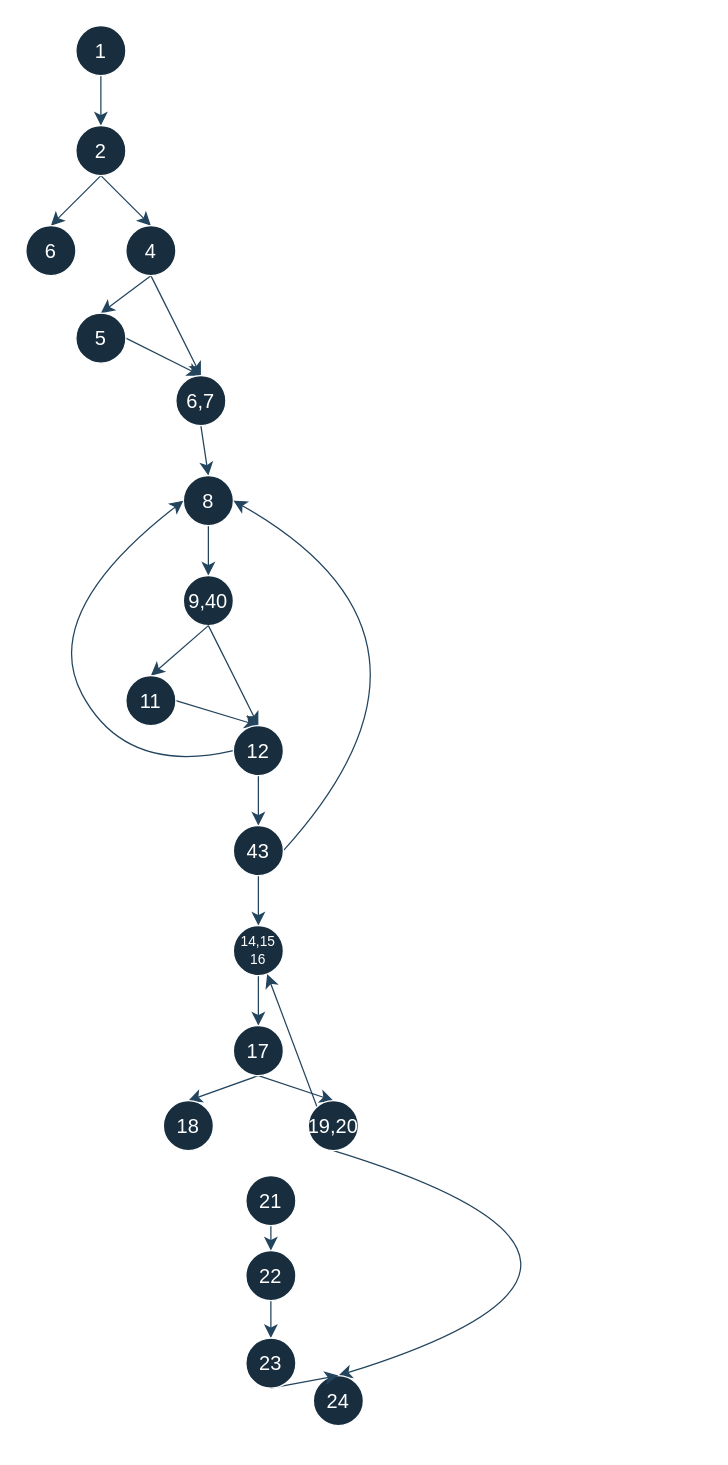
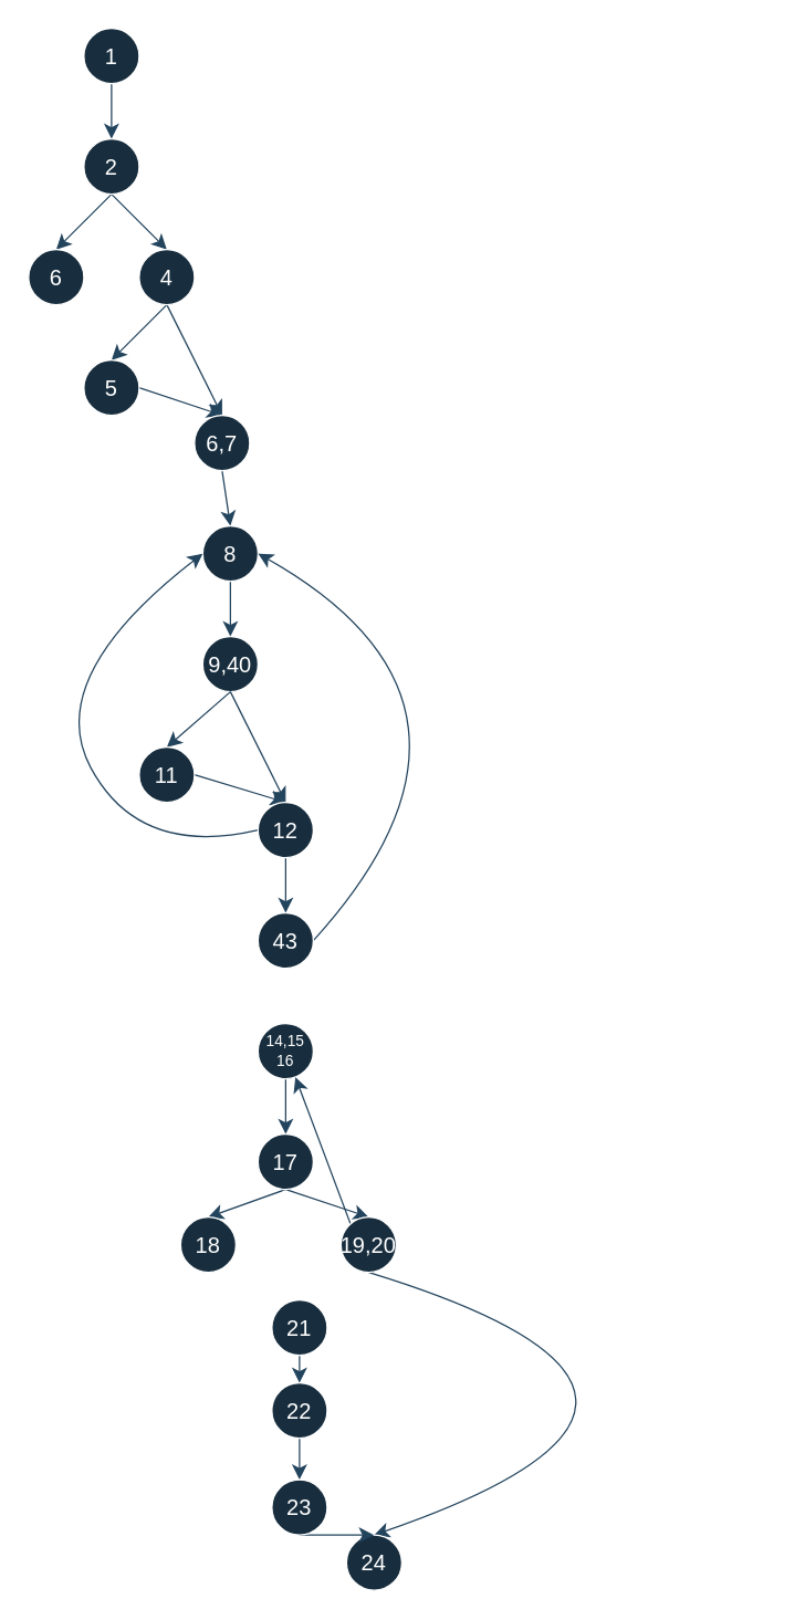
  <mxCell id="0" />
  <mxCell id="1" parent="0" />
  <mxCell id="2" style="edgeStyle=none;curved=1;rounded=0;orthogonalLoop=1;jettySize=auto;html=1;exitX=0.5;exitY=1;exitDx=0;exitDy=0;entryX=0.5;entryY=0;entryDx=0;entryDy=0;fontSize=12;startSize=8;endSize=8;labelBackgroundColor=none;strokeColor=#23445D;fontColor=default;" edge="1" parent="1" source="3" target="6"><mxGeometry relative="1" as="geometry" /></mxCell>
  <mxCell id="3" value="1" style="ellipse;whiteSpace=wrap;html=1;aspect=fixed;fontSize=16;labelBackgroundColor=none;fillColor=#182E3E;strokeColor=#FFFFFF;fontColor=#FFFFFF;" vertex="1" parent="1"><mxGeometry x="60" width="40" height="40" as="geometry" y="20" /></mxCell>
  <mxCell id="4" style="edgeStyle=none;curved=1;rounded=0;orthogonalLoop=1;jettySize=auto;html=1;exitX=0.5;exitY=1;exitDx=0;exitDy=0;entryX=0.5;entryY=0;entryDx=0;entryDy=0;fontSize=12;startSize=8;endSize=8;labelBackgroundColor=none;strokeColor=#23445D;fontColor=default;" edge="1" parent="1" source="6" target="7"><mxGeometry relative="1" as="geometry" /></mxCell>
  <mxCell id="5" style="edgeStyle=none;curved=1;rounded=0;orthogonalLoop=1;jettySize=auto;html=1;exitX=0.5;exitY=1;exitDx=0;exitDy=0;entryX=0.5;entryY=0;entryDx=0;entryDy=0;fontSize=12;startSize=8;endSize=8;labelBackgroundColor=none;strokeColor=#23445D;fontColor=default;" edge="1" parent="1" source="6" target="10"><mxGeometry relative="1" as="geometry" /></mxCell>
  <mxCell id="6" value="2" style="ellipse;whiteSpace=wrap;html=1;aspect=fixed;fontSize=16;labelBackgroundColor=none;fillColor=#182E3E;strokeColor=#FFFFFF;fontColor=#FFFFFF;" vertex="1" parent="1"><mxGeometry x="60" y="100" width="40" height="40" as="geometry" /></mxCell>
  <mxCell id="7" value="6" style="ellipse;whiteSpace=wrap;html=1;aspect=fixed;fontSize=16;labelBackgroundColor=none;fillColor=#182E3E;strokeColor=#FFFFFF;fontColor=#FFFFFF;" vertex="1" parent="1"><mxGeometry x="20" y="180" width="40" height="40" as="geometry" /></mxCell>
  <mxCell id="8" style="edgeStyle=none;curved=1;rounded=0;orthogonalLoop=1;jettySize=auto;html=1;exitX=0.5;exitY=1;exitDx=0;exitDy=0;entryX=0.5;entryY=0;entryDx=0;entryDy=0;fontSize=12;startSize=8;endSize=8;labelBackgroundColor=none;strokeColor=#23445D;fontColor=default;" edge="1" parent="1" source="10" target="12"><mxGeometry relative="1" as="geometry" /></mxCell>
  <mxCell id="9" style="edgeStyle=none;curved=1;rounded=0;orthogonalLoop=1;jettySize=auto;html=1;exitX=0.5;exitY=1;exitDx=0;exitDy=0;entryX=0.5;entryY=0;entryDx=0;entryDy=0;fontSize=12;startSize=8;endSize=8;labelBackgroundColor=none;strokeColor=#23445D;fontColor=default;" edge="1" parent="1" source="10" target="14"><mxGeometry relative="1" as="geometry" /></mxCell>
  <mxCell id="10" value="4" style="ellipse;whiteSpace=wrap;html=1;aspect=fixed;fontSize=16;labelBackgroundColor=none;fillColor=#182E3E;strokeColor=#FFFFFF;fontColor=#FFFFFF;" vertex="1" parent="1"><mxGeometry x="100" y="180" width="40" height="40" as="geometry" /></mxCell>
  <mxCell id="11" style="edgeStyle=none;curved=1;rounded=0;orthogonalLoop=1;jettySize=auto;html=1;exitX=1;exitY=0.5;exitDx=0;exitDy=0;entryX=0.5;entryY=0;entryDx=0;entryDy=0;fontSize=12;startSize=8;endSize=8;labelBackgroundColor=none;strokeColor=#23445D;fontColor=default;" edge="1" parent="1" source="12" target="14"><mxGeometry relative="1" as="geometry" /></mxCell>
- <mxCell id="12" value="5" style="ellipse;whiteSpace=wrap;html=1;aspect=fixed;fontSize=16;labelBackgroundColor=none;fillColor=#182E3E;strokeColor=#FFFFFF;fontColor=#FFFFFF;" vertex="1" parent="1"><mxGeometry x="60" y="250" width="40" height="40" as="geometry" /></mxCell>
+ <mxCell id="12" value="5" style="ellipse;whiteSpace=wrap;html=1;aspect=fixed;fontSize=16;labelBackgroundColor=none;fillColor=#182E3E;strokeColor=#FFFFFF;fontColor=#FFFFFF;" vertex="1" parent="1"><mxGeometry x="60" y="260" width="40" height="40" as="geometry" /></mxCell>
  <mxCell id="13" style="edgeStyle=none;curved=1;rounded=0;orthogonalLoop=1;jettySize=auto;html=1;exitX=0.5;exitY=1;exitDx=0;exitDy=0;entryX=0.5;entryY=0;entryDx=0;entryDy=0;fontSize=12;startSize=8;endSize=8;labelBackgroundColor=none;strokeColor=#23445D;fontColor=default;" edge="1" parent="1" source="14" target="16"><mxGeometry relative="1" as="geometry" /></mxCell>
  <mxCell id="14" value="6,7" style="ellipse;whiteSpace=wrap;html=1;aspect=fixed;fontSize=16;labelBackgroundColor=none;fillColor=#182E3E;strokeColor=#FFFFFF;fontColor=#FFFFFF;" vertex="1" parent="1"><mxGeometry x="140" y="300" width="40" height="40" as="geometry" /></mxCell>
  <mxCell id="15" style="edgeStyle=none;curved=1;rounded=0;orthogonalLoop=1;jettySize=auto;html=1;exitX=0.5;exitY=1;exitDx=0;exitDy=0;entryX=0.5;entryY=0;entryDx=0;entryDy=0;fontSize=12;startSize=8;endSize=8;labelBackgroundColor=none;strokeColor=#23445D;fontColor=default;" edge="1" parent="1" source="16" target="17"><mxGeometry relative="1" as="geometry" /></mxCell>
  <mxCell id="16" value="8" style="ellipse;whiteSpace=wrap;html=1;aspect=fixed;fontSize=16;labelBackgroundColor=none;fillColor=#182E3E;strokeColor=#FFFFFF;fontColor=#FFFFFF;" vertex="1" parent="1"><mxGeometry x="146" y="380" width="40" height="40" as="geometry" /></mxCell>
  <mxCell id="17" value="9,40" style="ellipse;whiteSpace=wrap;html=1;aspect=fixed;fontSize=16;labelBackgroundColor=none;fillColor=#182E3E;strokeColor=#FFFFFF;fontColor=#FFFFFF;" vertex="1" parent="1"><mxGeometry x="146" y="460" width="40" height="40" as="geometry" /></mxCell>
  <mxCell id="18" style="edgeStyle=none;curved=1;rounded=0;orthogonalLoop=1;jettySize=auto;html=1;exitX=0.5;exitY=1;exitDx=0;exitDy=0;entryX=0.5;entryY=0;entryDx=0;entryDy=0;fontSize=12;startSize=8;endSize=8;labelBackgroundColor=none;strokeColor=#23445D;fontColor=default;" edge="1" parent="1" target="24"><mxGeometry relative="1" as="geometry"><mxPoint x="166" y="500" as="sourcePoint" /></mxGeometry></mxCell>
  <mxCell id="19" style="edgeStyle=none;curved=1;rounded=0;orthogonalLoop=1;jettySize=auto;html=1;exitX=0.5;exitY=1;exitDx=0;exitDy=0;entryX=0.5;entryY=0;entryDx=0;entryDy=0;fontSize=12;startSize=8;endSize=8;labelBackgroundColor=none;strokeColor=#23445D;fontColor=default;" edge="1" parent="1" target="21"><mxGeometry relative="1" as="geometry"><mxPoint x="166" y="500" as="sourcePoint" /></mxGeometry></mxCell>
  <mxCell id="20" style="edgeStyle=none;curved=1;rounded=0;orthogonalLoop=1;jettySize=auto;html=1;exitX=1;exitY=0.5;exitDx=0;exitDy=0;fontSize=12;startSize=8;endSize=8;labelBackgroundColor=none;strokeColor=#23445D;fontColor=default;" edge="1" parent="1" source="21"><mxGeometry relative="1" as="geometry"><mxPoint x="206" y="580" as="targetPoint" /></mxGeometry></mxCell>
  <mxCell id="21" value="11" style="ellipse;whiteSpace=wrap;html=1;aspect=fixed;fontSize=16;labelBackgroundColor=none;fillColor=#182E3E;strokeColor=#FFFFFF;fontColor=#FFFFFF;" vertex="1" parent="1"><mxGeometry x="100" y="540" width="40" height="40" as="geometry" /></mxCell>
  <mxCell id="22" style="edgeStyle=none;curved=1;rounded=0;orthogonalLoop=1;jettySize=auto;html=1;exitX=0.5;exitY=1;exitDx=0;exitDy=0;entryX=0.5;entryY=0;entryDx=0;entryDy=0;fontSize=12;startSize=8;endSize=8;labelBackgroundColor=none;strokeColor=#23445D;fontColor=default;" edge="1" parent="1" source="24" target="27"><mxGeometry relative="1" as="geometry" /></mxCell>
  <mxCell id="23" style="edgeStyle=none;curved=1;rounded=0;orthogonalLoop=1;jettySize=auto;html=1;exitX=0;exitY=0.5;exitDx=0;exitDy=0;entryX=0;entryY=0.5;entryDx=0;entryDy=0;fontSize=12;startSize=8;endSize=8;labelBackgroundColor=none;strokeColor=#23445D;fontColor=default;" edge="1" parent="1" source="24" target="16"><mxGeometry relative="1" as="geometry"><Array as="points"><mxPoint x="100" y="620" /><mxPoint x="30" y="490" /></Array></mxGeometry></mxCell>
  <mxCell id="24" value="12" style="ellipse;whiteSpace=wrap;html=1;aspect=fixed;fontSize=16;labelBackgroundColor=none;fillColor=#182E3E;strokeColor=#FFFFFF;fontColor=#FFFFFF;" vertex="1" parent="1"><mxGeometry x="186" y="580" width="40" height="40" as="geometry" /></mxCell>
  <mxCell id="25" style="edgeStyle=none;curved=1;rounded=0;orthogonalLoop=1;jettySize=auto;html=1;exitX=1;exitY=0.5;exitDx=0;exitDy=0;entryX=1;entryY=0.5;entryDx=0;entryDy=0;fontSize=12;startSize=8;endSize=8;labelBackgroundColor=none;strokeColor=#23445D;fontColor=default;" edge="1" parent="1" source="27" target="16"><mxGeometry relative="1" as="geometry"><Array as="points"><mxPoint x="380" y="510" /></Array></mxGeometry></mxCell>
- <mxCell id="26" style="edgeStyle=none;curved=1;rounded=0;orthogonalLoop=1;jettySize=auto;html=1;exitX=0.5;exitY=1;exitDx=0;exitDy=0;entryX=0.5;entryY=0;entryDx=0;entryDy=0;fontSize=12;startSize=8;endSize=8;labelBackgroundColor=none;strokeColor=#23445D;fontColor=default;" edge="1" parent="1" source="27" target="29"><mxGeometry relative="1" as="geometry" /></mxCell>
  <mxCell id="27" value="43" style="ellipse;whiteSpace=wrap;html=1;aspect=fixed;fontSize=16;labelBackgroundColor=none;fillColor=#182E3E;strokeColor=#FFFFFF;fontColor=#FFFFFF;" vertex="1" parent="1"><mxGeometry x="186" y="660" width="40" height="40" as="geometry" /></mxCell>
  <mxCell id="28" style="edgeStyle=none;curved=1;rounded=0;orthogonalLoop=1;jettySize=auto;html=1;exitX=0.5;exitY=1;exitDx=0;exitDy=0;entryX=0.5;entryY=0;entryDx=0;entryDy=0;fontSize=12;startSize=8;endSize=8;labelBackgroundColor=none;strokeColor=#23445D;fontColor=default;" edge="1" parent="1" source="29" target="32"><mxGeometry relative="1" as="geometry" /></mxCell>
  <mxCell id="29" value="&lt;div style=&quot;font-size: 11px;&quot;&gt;&lt;font style=&quot;font-size: 11px;&quot;&gt;14,15&lt;/font&gt;&lt;/div&gt;&lt;div style=&quot;font-size: 11px;&quot;&gt;&lt;font style=&quot;font-size: 11px;&quot;&gt;16&lt;font style=&quot;font-size: 11px;&quot;&gt;&lt;br style=&quot;font-size: 11px;&quot;&gt;&lt;/font&gt;&lt;/font&gt;&lt;/div&gt;" style="ellipse;whiteSpace=wrap;html=1;aspect=fixed;fontSize=11;labelBackgroundColor=none;fillColor=#182E3E;strokeColor=#FFFFFF;fontColor=#FFFFFF;" vertex="1" parent="1"><mxGeometry x="186" y="740" width="40" height="40" as="geometry" /></mxCell>
  <mxCell id="30" style="edgeStyle=none;curved=1;rounded=0;orthogonalLoop=1;jettySize=auto;html=1;exitX=0.5;exitY=1;exitDx=0;exitDy=0;entryX=0.5;entryY=0;entryDx=0;entryDy=0;fontSize=12;startSize=8;endSize=8;labelBackgroundColor=none;strokeColor=#23445D;fontColor=default;" edge="1" parent="1" source="32" target="33"><mxGeometry relative="1" as="geometry" /></mxCell>
  <mxCell id="31" style="edgeStyle=none;curved=1;rounded=0;orthogonalLoop=1;jettySize=auto;html=1;exitX=0.5;exitY=1;exitDx=0;exitDy=0;entryX=0.5;entryY=0;entryDx=0;entryDy=0;fontSize=12;startSize=8;endSize=8;labelBackgroundColor=none;strokeColor=#23445D;fontColor=default;" edge="1" parent="1" source="32" target="36"><mxGeometry relative="1" as="geometry" /></mxCell>
  <mxCell id="32" value="17" style="ellipse;whiteSpace=wrap;html=1;aspect=fixed;fontSize=16;labelBackgroundColor=none;fillColor=#182E3E;strokeColor=#FFFFFF;fontColor=#FFFFFF;" vertex="1" parent="1"><mxGeometry x="186" y="820" width="40" height="40" as="geometry" /></mxCell>
  <mxCell id="33" value="18" style="ellipse;whiteSpace=wrap;html=1;aspect=fixed;fontSize=16;labelBackgroundColor=none;fillColor=#182E3E;strokeColor=#FFFFFF;fontColor=#FFFFFF;" vertex="1" parent="1"><mxGeometry x="130" y="880" width="40" height="40" as="geometry" /></mxCell>
  <mxCell id="34" style="edgeStyle=none;curved=1;rounded=0;orthogonalLoop=1;jettySize=auto;html=1;exitX=0.5;exitY=1;exitDx=0;exitDy=0;fontSize=12;startSize=8;endSize=8;labelBackgroundColor=none;strokeColor=#23445D;fontColor=default;" edge="1" parent="1" source="36" target="29"><mxGeometry relative="1" as="geometry" /></mxCell>
  <mxCell id="35" style="edgeStyle=none;curved=1;rounded=0;orthogonalLoop=1;jettySize=auto;html=1;exitX=0.5;exitY=1;exitDx=0;exitDy=0;entryX=0.5;entryY=0;entryDx=0;entryDy=0;fontSize=12;startSize=8;endSize=8;labelBackgroundColor=none;strokeColor=#23445D;fontColor=default;" edge="1" parent="1" source="36" target="39"><mxGeometry relative="1" as="geometry"><Array as="points"><mxPoint x="560" y="1010" /></Array></mxGeometry></mxCell>
  <mxCell id="36" value="19,20" style="ellipse;whiteSpace=wrap;html=1;aspect=fixed;fontSize=16;labelBackgroundColor=none;fillColor=#182E3E;strokeColor=#FFFFFF;fontColor=#FFFFFF;" vertex="1" parent="1"><mxGeometry x="246" y="880" width="40" height="40" as="geometry" /></mxCell>
  <mxCell id="37" style="edgeStyle=none;curved=1;rounded=0;orthogonalLoop=1;jettySize=auto;html=1;exitX=0.5;exitY=1;exitDx=0;exitDy=0;entryX=0.5;entryY=0;entryDx=0;entryDy=0;fontSize=12;startSize=8;endSize=8;labelBackgroundColor=none;strokeColor=#23445D;fontColor=default;" edge="1" parent="1" source="38" target="41"><mxGeometry relative="1" as="geometry" /></mxCell>
  <mxCell id="38" value="21" style="ellipse;whiteSpace=wrap;html=1;aspect=fixed;fontSize=16;labelBackgroundColor=none;fillColor=#182E3E;strokeColor=#FFFFFF;fontColor=#FFFFFF;" vertex="1" parent="1"><mxGeometry x="196" y="940" width="40" height="40" as="geometry" /></mxCell>
- <mxCell id="39" value="24" style="ellipse;whiteSpace=wrap;html=1;aspect=fixed;fontSize=16;labelBackgroundColor=none;fillColor=#182E3E;strokeColor=#FFFFFF;fontColor=#FFFFFF;" vertex="1" parent="1"><mxGeometry x="250" y="1100" width="40" height="40" as="geometry" /></mxCell>
+ <mxCell id="39" value="24" style="ellipse;whiteSpace=wrap;html=1;aspect=fixed;fontSize=16;labelBackgroundColor=none;fillColor=#182E3E;strokeColor=#FFFFFF;fontColor=#FFFFFF;" vertex="1" parent="1"><mxGeometry x="250" y="1110" width="40" height="40" as="geometry" /></mxCell>
  <mxCell id="40" style="edgeStyle=none;curved=1;rounded=0;orthogonalLoop=1;jettySize=auto;html=1;exitX=0.5;exitY=1;exitDx=0;exitDy=0;entryX=0.5;entryY=0;entryDx=0;entryDy=0;fontSize=12;startSize=8;endSize=8;labelBackgroundColor=none;strokeColor=#23445D;fontColor=default;" edge="1" parent="1" source="41" target="43"><mxGeometry relative="1" as="geometry" /></mxCell>
  <mxCell id="41" value="22" style="ellipse;whiteSpace=wrap;html=1;aspect=fixed;fontSize=16;labelBackgroundColor=none;fillColor=#182E3E;strokeColor=#FFFFFF;fontColor=#FFFFFF;" vertex="1" parent="1"><mxGeometry x="196" y="1000" width="40" height="40" as="geometry" /></mxCell>
  <mxCell id="42" style="edgeStyle=none;curved=1;rounded=0;orthogonalLoop=1;jettySize=auto;html=1;exitX=0.5;exitY=1;exitDx=0;exitDy=0;entryX=0.5;entryY=0;entryDx=0;entryDy=0;fontSize=12;startSize=8;endSize=8;labelBackgroundColor=none;strokeColor=#23445D;fontColor=default;" edge="1" parent="1" source="43" target="39"><mxGeometry relative="1" as="geometry" /></mxCell>
  <mxCell id="43" value="23" style="ellipse;whiteSpace=wrap;html=1;aspect=fixed;fontSize=16;labelBackgroundColor=none;fillColor=#182E3E;strokeColor=#FFFFFF;fontColor=#FFFFFF;" vertex="1" parent="1"><mxGeometry x="196" y="1070" width="40" height="40" as="geometry" /></mxCell>
